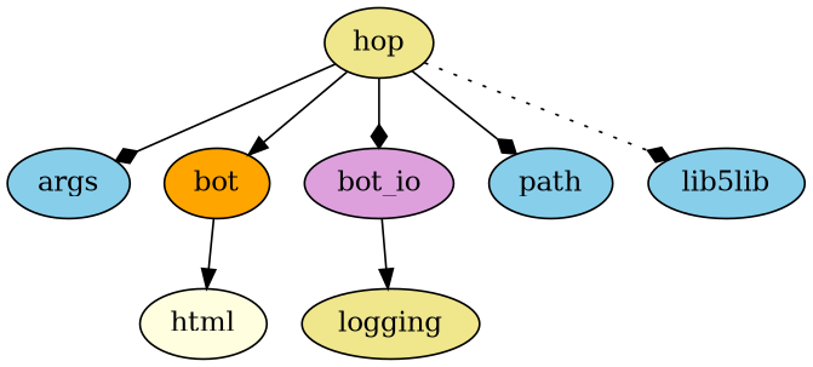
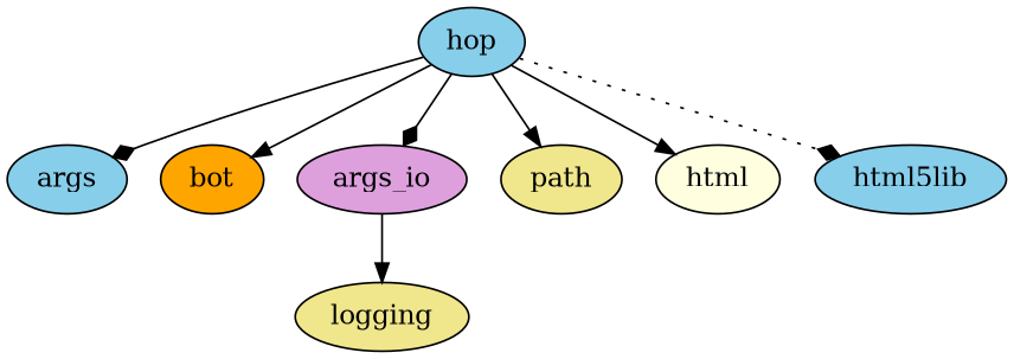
  digraph {
    node [fillcolor=skyblue style=filled]
    edge [arrowhead=normal]
-   hop [fillcolor=khaki]
+   hop
    args
    bot [fillcolor=orange]
-   bot_io [fillcolor=plum]
-   path
+   bot_io [fillcolor=plum label=args_io]
+   path [fillcolor=khaki]
    n6 [fillcolor=lightyellow label=html]
-   html5lib [label=lib5lib]
+   html5lib
    logging [fillcolor=khaki]
    hop -> args [arrowhead=diamond]
    hop -> bot
    hop -> bot_io [arrowhead=diamond]
-   hop -> path [arrowhead=diamond]
-   bot -> n6
+   hop -> path
+   hop -> n6
    hop -> html5lib [arrowhead=diamond style=dotted]
    bot_io -> logging
  }
